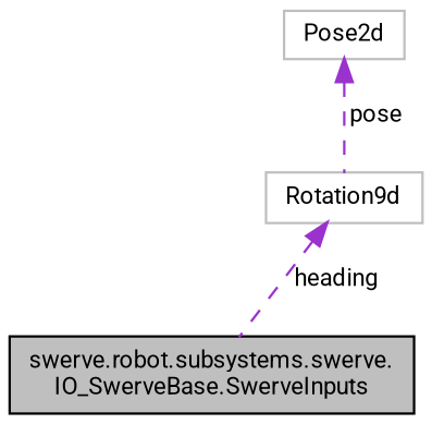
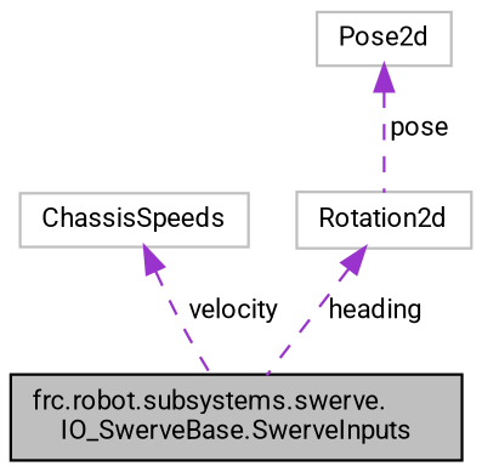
  digraph {
    fontname=Roboto
    node [color=grey75 fillcolor=white fontname=Roboto fontsize=10 shape=record style=filled]
    edge [color=darkorchid3 dir=back fontname=Roboto fontsize=10 labelfontname=Helvetica labelfontsize=10 style=dashed]
-   n1 [color=black fillcolor=grey75 fontcolor=black height=0.2 label="swerve.robot.subsystems.swerve.\lIO_SwerveBase.SwerveInputs" width=0.4]
-   n3 [height=0.2 label=Rotation9d width=0.4]
+   n1 [color=black fillcolor=grey75 fontcolor=black height=0.2 label="frc.robot.subsystems.swerve.\lIO_SwerveBase.SwerveInputs" width=0.4]
+   n2 [height=0.2 label=ChassisSpeeds width=0.4]
+   n3 [height=0.2 label=Rotation2d width=0.4]
    n4 [height=0.2 label=Pose2d width=0.4]
+   n2 -> n1 [label=" velocity"]
    n3 -> n1 [label=" heading"]
    n4 -> n3 [label=" pose"]
  }
